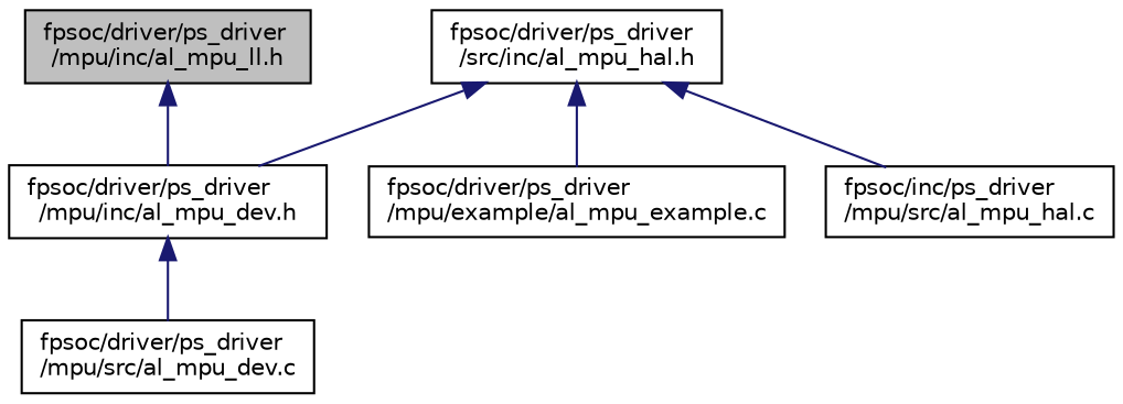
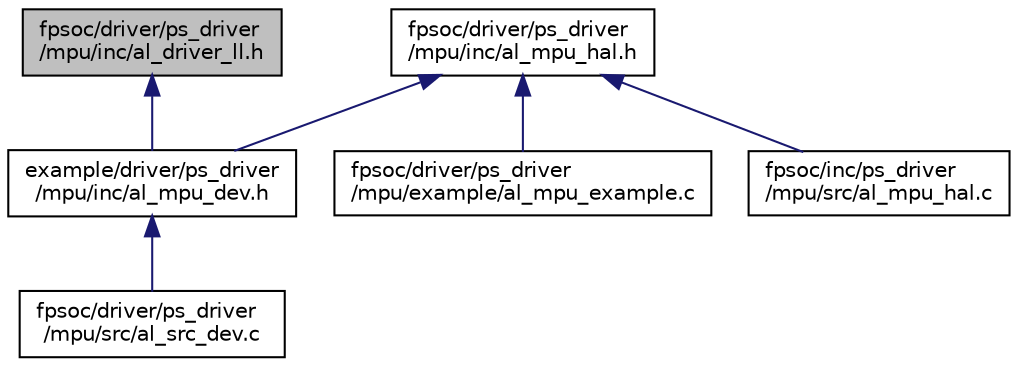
  digraph {
    node [color=black fillcolor=white fontname=Helvetica fontsize=10 shape=record style=filled]
    edge [color=midnightblue dir=back fontname=Helvetica fontsize=10 labelfontname=Helvetica labelfontsize=10 style=solid]
-   n1 [fillcolor=grey75 fontcolor=black height=0.2 label="fpsoc/driver/ps_driver\l/mpu/inc/al_mpu_ll.h" width=0.4]
-   n2 [height=0.2 label="fpsoc/driver/ps_driver\l/mpu/inc/al_mpu_dev.h" width=0.4]
-   n3 [height=0.2 label="fpsoc/driver/ps_driver\l/mpu/src/al_mpu_dev.c" width=0.4]
-   n4 [height=0.2 label="fpsoc/driver/ps_driver\l/src/inc/al_mpu_hal.h" width=0.4]
+   n1 [fillcolor=grey75 fontcolor=black height=0.2 label="fpsoc/driver/ps_driver\l/mpu/inc/al_driver_ll.h" width=0.4]
+   n2 [height=0.2 label="example/driver/ps_driver\l/mpu/inc/al_mpu_dev.h" width=0.4]
+   n3 [height=0.2 label="fpsoc/driver/ps_driver\l/mpu/src/al_src_dev.c" width=0.4]
+   n4 [height=0.2 label="fpsoc/driver/ps_driver\l/mpu/inc/al_mpu_hal.h" width=0.4]
    n5 [height=0.2 label="fpsoc/driver/ps_driver\l/mpu/example/al_mpu_example.c" width=0.4]
    n6 [height=0.2 label="fpsoc/inc/ps_driver\l/mpu/src/al_mpu_hal.c" width=0.4]
    n1 -> n2
    n2 -> n3
    n4 -> n2
    n4 -> n5
    n4 -> n6
  }
